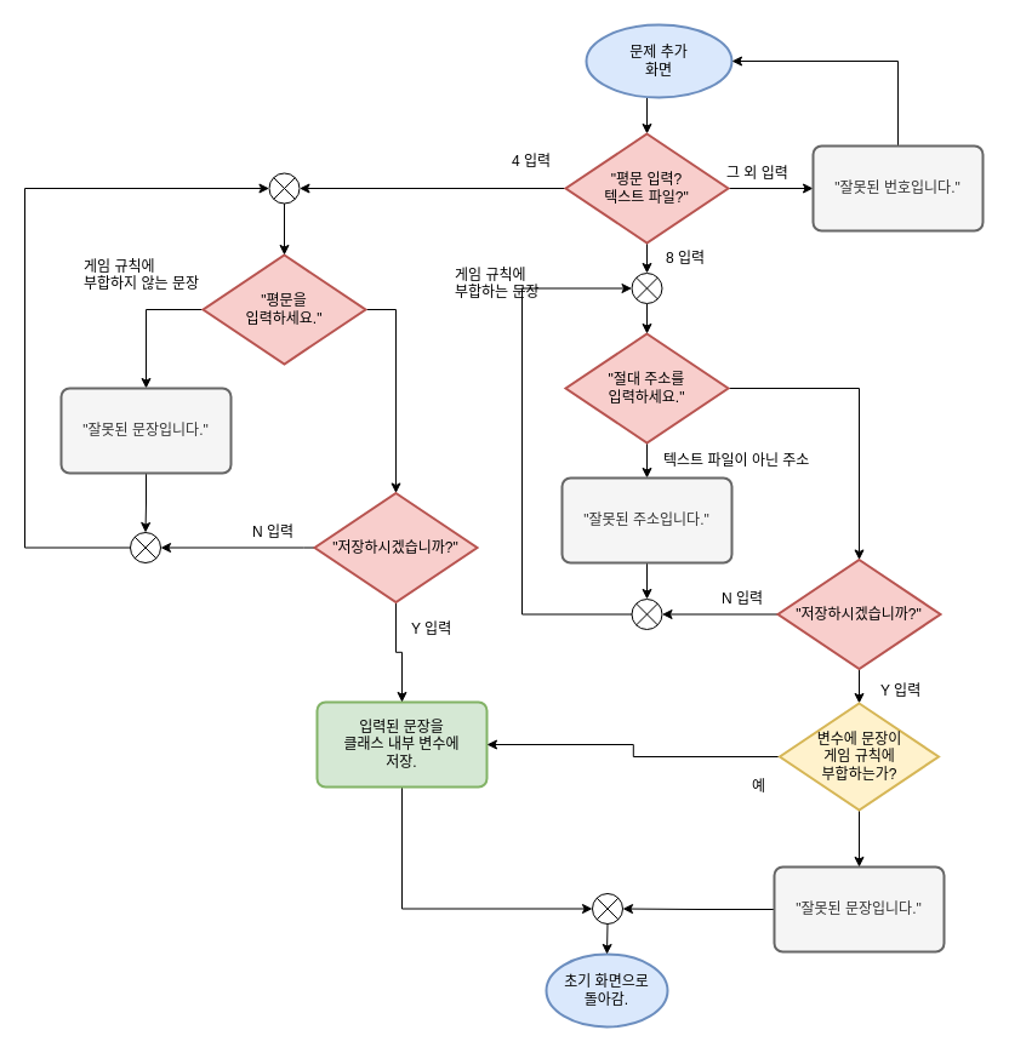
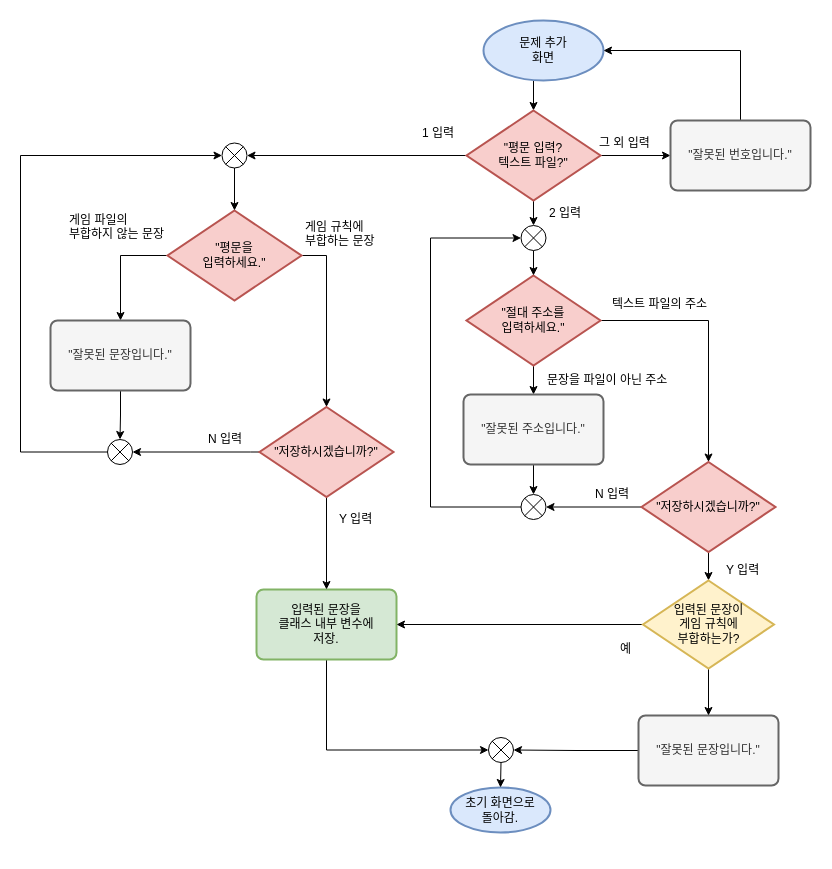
  <mxCell id="0" />
  <mxCell id="1" parent="0" />
  <mxCell id="2" style="edgeStyle=orthogonalEdgeStyle;rounded=0;orthogonalLoop=1;jettySize=auto;html=1;exitX=0.5;exitY=1;exitDx=0;exitDy=0;exitPerimeter=0;entryX=0.5;entryY=0;entryDx=0;entryDy=0;entryPerimeter=0;" edge="1" parent="1" source="3" target="7"><mxGeometry relative="1" as="geometry" /></mxCell>
  <mxCell id="3" value="문제 추가&lt;br&gt;화면" style="strokeWidth=2;html=1;shape=mxgraph.flowchart.start_1;whiteSpace=wrap;fillColor=#dae8fc;strokeColor=#6c8ebf;" vertex="1" parent="1"><mxGeometry x="483" y="20" width="120" height="60" as="geometry" /></mxCell>
  <mxCell id="4" style="edgeStyle=orthogonalEdgeStyle;rounded=0;orthogonalLoop=1;jettySize=auto;html=1;exitX=0;exitY=0.5;exitDx=0;exitDy=0;exitPerimeter=0;entryX=1;entryY=0.5;entryDx=0;entryDy=0;entryPerimeter=0;" edge="1" parent="1" source="7" target="25"><mxGeometry relative="1" as="geometry" /></mxCell>
  <mxCell id="5" style="edgeStyle=orthogonalEdgeStyle;rounded=0;orthogonalLoop=1;jettySize=auto;html=1;exitX=0.5;exitY=1;exitDx=0;exitDy=0;exitPerimeter=0;entryX=0.5;entryY=0;entryDx=0;entryDy=0;entryPerimeter=0;" edge="1" parent="1" source="7" target="35"><mxGeometry relative="1" as="geometry" /></mxCell>
  <mxCell id="6" style="edgeStyle=orthogonalEdgeStyle;rounded=0;orthogonalLoop=1;jettySize=auto;html=1;exitX=1;exitY=0.5;exitDx=0;exitDy=0;exitPerimeter=0;entryX=0;entryY=0.5;entryDx=0;entryDy=0;" edge="1" parent="1" source="7" target="21"><mxGeometry relative="1" as="geometry" /></mxCell>
  <mxCell id="7" value="&quot;평문 입력?&lt;br&gt;텍스트 파일?&quot;" style="strokeWidth=2;html=1;shape=mxgraph.flowchart.decision;whiteSpace=wrap;fillColor=#f8cecc;strokeColor=#b85450;" vertex="1" parent="1"><mxGeometry x="466" y="110" width="134" height="90" as="geometry" /></mxCell>
- <mxCell id="8" value="초기 화면으로&lt;br&gt;돌아감." style="strokeWidth=2;html=1;shape=mxgraph.flowchart.start_1;whiteSpace=wrap;fillColor=#dae8fc;strokeColor=#6c8ebf;" vertex="1" parent="1"><mxGeometry x="450" y="787" width="100" height="60" as="geometry" /></mxCell>
+ <mxCell id="8" value="초기 화면으로&lt;br&gt;돌아감." style="strokeWidth=2;html=1;shape=mxgraph.flowchart.start_1;whiteSpace=wrap;fillColor=#dae8fc;strokeColor=#6c8ebf;" vertex="1" parent="1"><mxGeometry x="450" y="787" width="100" height="45" as="geometry" /></mxCell>
  <mxCell id="9" style="edgeStyle=orthogonalEdgeStyle;rounded=0;orthogonalLoop=1;jettySize=auto;html=1;exitX=0.5;exitY=1;exitDx=0;exitDy=0;entryX=0;entryY=0.5;entryDx=0;entryDy=0;entryPerimeter=0;" edge="1" parent="1" source="10" target="55"><mxGeometry relative="1" as="geometry"><mxPoint x="500" y="720" as="targetPoint" /></mxGeometry></mxCell>
- <mxCell id="10" value="입력된 문장을&lt;br&gt;클래스 내부 변수에&lt;br&gt;저장." style="rounded=1;whiteSpace=wrap;html=1;absoluteArcSize=1;arcSize=14;strokeWidth=2;fillColor=#d5e8d4;strokeColor=#82b366;" vertex="1" parent="1"><mxGeometry x="261" y="579" width="140" height="70" as="geometry" /></mxCell>
+ <mxCell id="10" value="입력된 문장을&lt;br&gt;클래스 내부 변수에&lt;br&gt;저장." style="rounded=1;whiteSpace=wrap;html=1;absoluteArcSize=1;arcSize=14;strokeWidth=2;fillColor=#d5e8d4;strokeColor=#82b366;" vertex="1" parent="1"><mxGeometry x="256" y="589" width="140" height="70" as="geometry" /></mxCell>
  <mxCell id="11" style="edgeStyle=orthogonalEdgeStyle;rounded=0;orthogonalLoop=1;jettySize=auto;html=1;exitX=0;exitY=0.5;exitDx=0;exitDy=0;exitPerimeter=0;" edge="1" parent="1" source="13" target="19"><mxGeometry relative="1" as="geometry" /></mxCell>
  <mxCell id="12" style="edgeStyle=orthogonalEdgeStyle;rounded=0;orthogonalLoop=1;jettySize=auto;html=1;exitX=1;exitY=0.5;exitDx=0;exitDy=0;exitPerimeter=0;entryX=0.5;entryY=0;entryDx=0;entryDy=0;entryPerimeter=0;" edge="1" parent="1" source="13" target="16"><mxGeometry relative="1" as="geometry" /></mxCell>
  <mxCell id="13" value="&quot;평문을&lt;br&gt;입력하세요.&quot;" style="strokeWidth=2;html=1;shape=mxgraph.flowchart.decision;whiteSpace=wrap;fillColor=#f8cecc;strokeColor=#b85450;" vertex="1" parent="1"><mxGeometry x="167" y="210" width="134" height="90" as="geometry" /></mxCell>
  <mxCell id="14" style="edgeStyle=orthogonalEdgeStyle;rounded=0;orthogonalLoop=1;jettySize=auto;html=1;exitX=0.5;exitY=1;exitDx=0;exitDy=0;exitPerimeter=0;entryX=0.5;entryY=0;entryDx=0;entryDy=0;" edge="1" parent="1" source="16" target="10"><mxGeometry relative="1" as="geometry" /></mxCell>
  <mxCell id="15" style="edgeStyle=orthogonalEdgeStyle;rounded=0;orthogonalLoop=1;jettySize=auto;html=1;exitX=0;exitY=0.5;exitDx=0;exitDy=0;exitPerimeter=0;entryX=1;entryY=0.5;entryDx=0;entryDy=0;entryPerimeter=0;" edge="1" parent="1" source="16" target="23"><mxGeometry relative="1" as="geometry"><Array as="points"><mxPoint x="250" y="452" /><mxPoint x="250" y="452" /></Array></mxGeometry></mxCell>
  <mxCell id="16" value="&quot;저장하시겠습니까?&quot;" style="strokeWidth=2;html=1;shape=mxgraph.flowchart.decision;whiteSpace=wrap;fillColor=#f8cecc;strokeColor=#b85450;" vertex="1" parent="1"><mxGeometry x="259" y="406.5" width="134" height="90" as="geometry" /></mxCell>
- <mxCell id="17" value="4 입력" style="text;html=1;resizable=0;points=[];autosize=1;align=left;verticalAlign=top;spacingTop=-4;" vertex="1" parent="1"><mxGeometry x="420" y="122.5" width="50" height="20" as="geometry" /></mxCell>
+ <mxCell id="17" value="1 입력" style="text;html=1;resizable=0;points=[];autosize=1;align=left;verticalAlign=top;spacingTop=-4;" vertex="1" parent="1"><mxGeometry x="420" y="122.5" width="50" height="20" as="geometry" /></mxCell>
  <mxCell id="18" style="edgeStyle=orthogonalEdgeStyle;rounded=0;orthogonalLoop=1;jettySize=auto;html=1;exitX=0.5;exitY=1;exitDx=0;exitDy=0;entryX=0.5;entryY=0;entryDx=0;entryDy=0;entryPerimeter=0;" edge="1" parent="1" source="19" target="23"><mxGeometry relative="1" as="geometry" /></mxCell>
  <mxCell id="19" value="&quot;잘못된 문장입니다.&quot;" style="rounded=1;whiteSpace=wrap;html=1;absoluteArcSize=1;arcSize=14;strokeWidth=2;fillColor=#f5f5f5;strokeColor=#666666;fontColor=#333333;" vertex="1" parent="1"><mxGeometry x="50" y="320" width="140" height="70" as="geometry" /></mxCell>
  <mxCell id="20" style="edgeStyle=orthogonalEdgeStyle;rounded=0;orthogonalLoop=1;jettySize=auto;html=1;exitX=0.5;exitY=0;exitDx=0;exitDy=0;entryX=1;entryY=0.5;entryDx=0;entryDy=0;entryPerimeter=0;" edge="1" parent="1" source="21" target="3"><mxGeometry relative="1" as="geometry" /></mxCell>
  <mxCell id="21" value="&quot;잘못된 번호입니다.&quot;" style="rounded=1;whiteSpace=wrap;html=1;absoluteArcSize=1;arcSize=14;strokeWidth=2;fillColor=#f5f5f5;strokeColor=#666666;fontColor=#333333;" vertex="1" parent="1"><mxGeometry x="670" y="120" width="140" height="70" as="geometry" /></mxCell>
  <mxCell id="22" style="edgeStyle=orthogonalEdgeStyle;rounded=0;orthogonalLoop=1;jettySize=auto;html=1;exitX=0;exitY=0.5;exitDx=0;exitDy=0;exitPerimeter=0;entryX=0;entryY=0.5;entryDx=0;entryDy=0;entryPerimeter=0;" edge="1" parent="1" source="23" target="25"><mxGeometry relative="1" as="geometry"><Array as="points"><mxPoint x="20" y="452" /><mxPoint x="20" y="155" /></Array></mxGeometry></mxCell>
  <mxCell id="23" value="" style="verticalLabelPosition=bottom;verticalAlign=top;html=1;shape=mxgraph.flowchart.or;" vertex="1" parent="1"><mxGeometry x="107" y="439" width="25" height="25" as="geometry" /></mxCell>
  <mxCell id="24" style="edgeStyle=orthogonalEdgeStyle;rounded=0;orthogonalLoop=1;jettySize=auto;html=1;exitX=0.5;exitY=1;exitDx=0;exitDy=0;exitPerimeter=0;entryX=0.5;entryY=0;entryDx=0;entryDy=0;entryPerimeter=0;" edge="1" parent="1" source="25" target="13"><mxGeometry relative="1" as="geometry" /></mxCell>
  <mxCell id="25" value="" style="verticalLabelPosition=bottom;verticalAlign=top;html=1;shape=mxgraph.flowchart.or;" vertex="1" parent="1"><mxGeometry x="221.5" y="142.5" width="25" height="25" as="geometry" /></mxCell>
- <mxCell id="26" value="게임 규칙에&lt;br&gt;부합하지 않는 문장" style="text;html=1;resizable=0;points=[];autosize=1;align=left;verticalAlign=top;spacingTop=-4;" vertex="1" parent="1"><mxGeometry x="67" y="210" width="120" height="30" as="geometry" /></mxCell>
- <mxCell id="27" value="게임 규칙에&lt;br&gt;부합하는 문장" style="text;html=1;resizable=0;points=[];autosize=1;align=left;verticalAlign=top;spacingTop=-4;" vertex="1" parent="1"><mxGeometry x="373" y="217" width="90" height="30" as="geometry" /></mxCell>
+ <mxCell id="26" value="게임 파일의&lt;br&gt;부합하지 않는 문장" style="text;html=1;resizable=0;points=[];autosize=1;align=left;verticalAlign=top;spacingTop=-4;" vertex="1" parent="1"><mxGeometry x="67" y="210" width="120" height="30" as="geometry" /></mxCell>
+ <mxCell id="27" value="게임 규칙에&lt;br&gt;부합하는 문장" style="text;html=1;resizable=0;points=[];autosize=1;align=left;verticalAlign=top;spacingTop=-4;" vertex="1" parent="1"><mxGeometry x="303" y="217" width="90" height="30" as="geometry" /></mxCell>
  <mxCell id="28" style="edgeStyle=orthogonalEdgeStyle;rounded=0;orthogonalLoop=1;jettySize=auto;html=1;exitX=0.5;exitY=1;exitDx=0;exitDy=0;exitPerimeter=0;" edge="1" parent="1" source="30" target="33"><mxGeometry relative="1" as="geometry" /></mxCell>
  <mxCell id="29" style="edgeStyle=orthogonalEdgeStyle;rounded=0;orthogonalLoop=1;jettySize=auto;html=1;exitX=1;exitY=0.5;exitDx=0;exitDy=0;exitPerimeter=0;entryX=0.5;entryY=0;entryDx=0;entryDy=0;entryPerimeter=0;" edge="1" parent="1" source="30" target="40"><mxGeometry relative="1" as="geometry" /></mxCell>
  <mxCell id="30" value="&quot;절대 주소를&lt;br&gt;입력하세요.&quot;" style="strokeWidth=2;html=1;shape=mxgraph.flowchart.decision;whiteSpace=wrap;fillColor=#f8cecc;strokeColor=#b85450;" vertex="1" parent="1"><mxGeometry x="466" y="275" width="134" height="90" as="geometry" /></mxCell>
- <mxCell id="31" value="8 입력" style="text;html=1;resizable=0;points=[];autosize=1;align=left;verticalAlign=top;spacingTop=-4;" vertex="1" parent="1"><mxGeometry x="547" y="203" width="50" height="20" as="geometry" /></mxCell>
+ <mxCell id="31" value="2 입력" style="text;html=1;resizable=0;points=[];autosize=1;align=left;verticalAlign=top;spacingTop=-4;" vertex="1" parent="1"><mxGeometry x="547" y="203" width="50" height="20" as="geometry" /></mxCell>
  <mxCell id="32" style="edgeStyle=orthogonalEdgeStyle;rounded=0;orthogonalLoop=1;jettySize=auto;html=1;exitX=0.5;exitY=1;exitDx=0;exitDy=0;entryX=0.5;entryY=0;entryDx=0;entryDy=0;entryPerimeter=0;" edge="1" parent="1" source="33" target="42"><mxGeometry relative="1" as="geometry" /></mxCell>
  <mxCell id="33" value="&quot;잘못된 주소입니다.&quot;" style="rounded=1;whiteSpace=wrap;html=1;absoluteArcSize=1;arcSize=14;strokeWidth=2;fillColor=#f5f5f5;strokeColor=#666666;fontColor=#333333;" vertex="1" parent="1"><mxGeometry x="463" y="394" width="140" height="70" as="geometry" /></mxCell>
  <mxCell id="34" style="edgeStyle=orthogonalEdgeStyle;rounded=0;orthogonalLoop=1;jettySize=auto;html=1;exitX=0.5;exitY=1;exitDx=0;exitDy=0;exitPerimeter=0;entryX=0.5;entryY=0;entryDx=0;entryDy=0;entryPerimeter=0;" edge="1" parent="1" source="35" target="30"><mxGeometry relative="1" as="geometry" /></mxCell>
  <mxCell id="35" value="" style="verticalLabelPosition=bottom;verticalAlign=top;html=1;shape=mxgraph.flowchart.or;" vertex="1" parent="1"><mxGeometry x="520.5" y="225" width="25" height="25" as="geometry" /></mxCell>
  <mxCell id="36" value="Y 입력" style="text;html=1;resizable=0;points=[];autosize=1;align=left;verticalAlign=top;spacingTop=-4;" vertex="1" parent="1"><mxGeometry x="337" y="509" width="50" height="20" as="geometry" /></mxCell>
  <mxCell id="37" value="N 입력" style="text;html=1;resizable=0;points=[];autosize=1;align=left;verticalAlign=top;spacingTop=-4;" vertex="1" parent="1"><mxGeometry x="206" y="429" width="50" height="20" as="geometry" /></mxCell>
  <mxCell id="38" style="edgeStyle=orthogonalEdgeStyle;rounded=0;orthogonalLoop=1;jettySize=auto;html=1;exitX=0;exitY=0.5;exitDx=0;exitDy=0;exitPerimeter=0;entryX=1;entryY=0.5;entryDx=0;entryDy=0;entryPerimeter=0;" edge="1" parent="1" source="40" target="42"><mxGeometry relative="1" as="geometry" /></mxCell>
  <mxCell id="39" style="edgeStyle=orthogonalEdgeStyle;rounded=0;orthogonalLoop=1;jettySize=auto;html=1;exitX=0.5;exitY=1;exitDx=0;exitDy=0;exitPerimeter=0;entryX=0.5;entryY=0;entryDx=0;entryDy=0;entryPerimeter=0;" edge="1" parent="1" source="40" target="47"><mxGeometry relative="1" as="geometry" /></mxCell>
  <mxCell id="40" value="&quot;저장하시겠습니까?&quot;" style="strokeWidth=2;html=1;shape=mxgraph.flowchart.decision;whiteSpace=wrap;fillColor=#f8cecc;strokeColor=#b85450;" vertex="1" parent="1"><mxGeometry x="641" y="461.5" width="134" height="90" as="geometry" /></mxCell>
  <mxCell id="41" style="edgeStyle=orthogonalEdgeStyle;rounded=0;orthogonalLoop=1;jettySize=auto;html=1;exitX=0;exitY=0.5;exitDx=0;exitDy=0;exitPerimeter=0;entryX=0;entryY=0.5;entryDx=0;entryDy=0;entryPerimeter=0;" edge="1" parent="1" source="42" target="35"><mxGeometry relative="1" as="geometry"><Array as="points"><mxPoint x="430" y="507" /><mxPoint x="430" y="238" /></Array></mxGeometry></mxCell>
  <mxCell id="42" value="" style="verticalLabelPosition=bottom;verticalAlign=top;html=1;shape=mxgraph.flowchart.or;" vertex="1" parent="1"><mxGeometry x="520.5" y="494" width="25" height="25" as="geometry" /></mxCell>
  <mxCell id="43" style="edgeStyle=orthogonalEdgeStyle;rounded=0;orthogonalLoop=1;jettySize=auto;html=1;exitX=0;exitY=0.5;exitDx=0;exitDy=0;entryX=1;entryY=0.5;entryDx=0;entryDy=0;entryPerimeter=0;" edge="1" parent="1" source="44" target="55"><mxGeometry relative="1" as="geometry" /></mxCell>
  <mxCell id="44" value="&quot;잘못된 문장입니다.&quot;" style="rounded=1;whiteSpace=wrap;html=1;absoluteArcSize=1;arcSize=14;strokeWidth=2;fillColor=#f5f5f5;strokeColor=#666666;fontColor=#333333;" vertex="1" parent="1"><mxGeometry x="638" y="715" width="140" height="70" as="geometry" /></mxCell>
  <mxCell id="45" style="edgeStyle=orthogonalEdgeStyle;rounded=0;orthogonalLoop=1;jettySize=auto;html=1;exitX=0;exitY=0.5;exitDx=0;exitDy=0;exitPerimeter=0;entryX=1;entryY=0.5;entryDx=0;entryDy=0;" edge="1" parent="1" source="47" target="10"><mxGeometry relative="1" as="geometry" /></mxCell>
  <mxCell id="46" style="edgeStyle=orthogonalEdgeStyle;rounded=0;orthogonalLoop=1;jettySize=auto;html=1;exitX=0.5;exitY=1;exitDx=0;exitDy=0;exitPerimeter=0;entryX=0.5;entryY=0;entryDx=0;entryDy=0;" edge="1" parent="1" source="47" target="44"><mxGeometry relative="1" as="geometry" /></mxCell>
- <mxCell id="47" value="변수에 문장이&lt;br&gt;게임 규칙에&lt;br&gt;부합하는가?" style="strokeWidth=2;html=1;shape=mxgraph.flowchart.decision;whiteSpace=wrap;fillColor=#fff2cc;strokeColor=#d6b656;" vertex="1" parent="1"><mxGeometry x="642.5" y="580" width="131" height="88" as="geometry" /></mxCell>
+ <mxCell id="47" value="입력된 문장이&lt;br&gt;게임 규칙에&lt;br&gt;부합하는가?" style="strokeWidth=2;html=1;shape=mxgraph.flowchart.decision;whiteSpace=wrap;fillColor=#fff2cc;strokeColor=#d6b656;" vertex="1" parent="1"><mxGeometry x="642.5" y="580" width="131" height="88" as="geometry" /></mxCell>
  <mxCell id="48" value="그 외 입력" style="text;html=1;resizable=0;points=[];autosize=1;align=left;verticalAlign=top;spacingTop=-4;" vertex="1" parent="1"><mxGeometry x="597" y="132.5" width="70" height="20" as="geometry" /></mxCell>
- <mxCell id="49" value="텍스트 파일이 아닌 주소" style="text;html=1;resizable=0;points=[];autosize=1;align=left;verticalAlign=top;spacingTop=-4;" vertex="1" parent="1"><mxGeometry x="545" y="370" width="150" height="20" as="geometry" /></mxCell>
+ <mxCell id="49" value="문장을 파일이 아닌 주소" style="text;html=1;resizable=0;points=[];autosize=1;align=left;verticalAlign=top;spacingTop=-4;" vertex="1" parent="1"><mxGeometry x="545" y="370" width="150" height="20" as="geometry" /></mxCell>
+ <mxCell id="50" value="텍스트 파일의 주소" style="text;html=1;resizable=0;points=[];autosize=1;align=left;verticalAlign=top;spacingTop=-4;" vertex="1" parent="1"><mxGeometry x="610" y="294" width="120" height="20" as="geometry" /></mxCell>
  <mxCell id="51" value="N 입력" style="text;html=1;resizable=0;points=[];autosize=1;align=left;verticalAlign=top;spacingTop=-4;" vertex="1" parent="1"><mxGeometry x="592.5" y="484" width="50" height="20" as="geometry" /></mxCell>
  <mxCell id="52" value="Y 입력" style="text;html=1;resizable=0;points=[];autosize=1;align=left;verticalAlign=top;spacingTop=-4;" vertex="1" parent="1"><mxGeometry x="723.5" y="560" width="50" height="20" as="geometry" /></mxCell>
  <mxCell id="53" value="예" style="text;html=1;resizable=0;points=[];autosize=1;align=left;verticalAlign=top;spacingTop=-4;" vertex="1" parent="1"><mxGeometry x="617.5" y="639" width="30" height="20" as="geometry" /></mxCell>
  <mxCell id="54" style="edgeStyle=orthogonalEdgeStyle;rounded=0;orthogonalLoop=1;jettySize=auto;html=1;exitX=0.5;exitY=1;exitDx=0;exitDy=0;exitPerimeter=0;entryX=0.5;entryY=0;entryDx=0;entryDy=0;entryPerimeter=0;" edge="1" parent="1" source="55" target="8"><mxGeometry relative="1" as="geometry" /></mxCell>
  <mxCell id="55" value="" style="verticalLabelPosition=bottom;verticalAlign=top;html=1;shape=mxgraph.flowchart.or;" vertex="1" parent="1"><mxGeometry x="488" y="737" width="25" height="25" as="geometry" /></mxCell>
